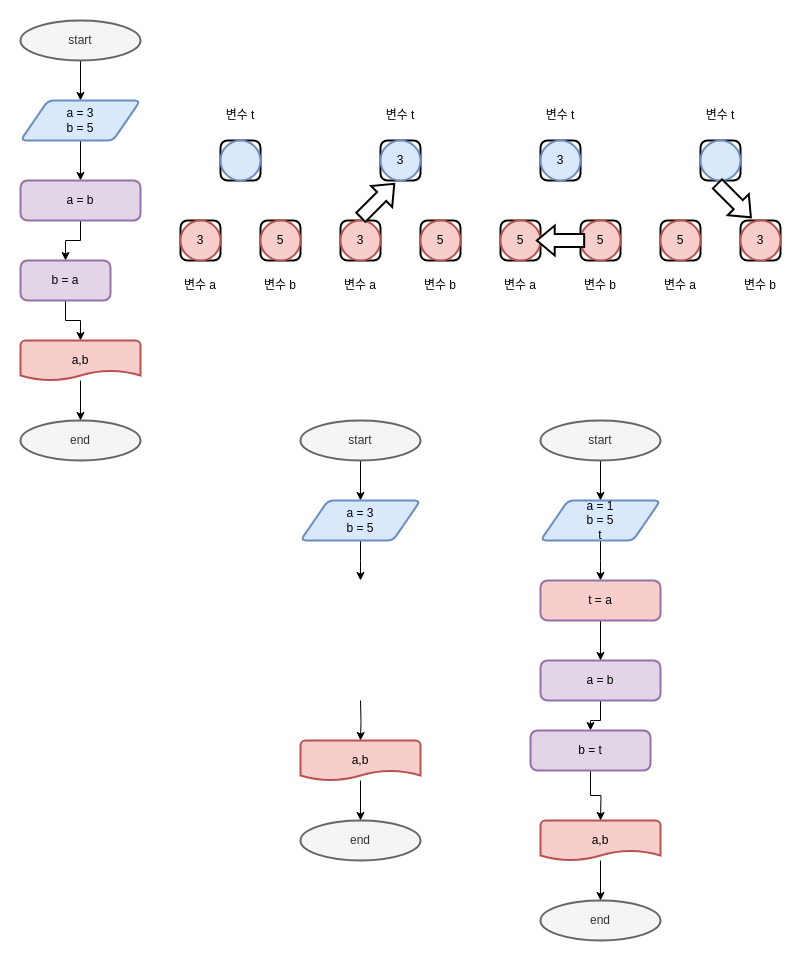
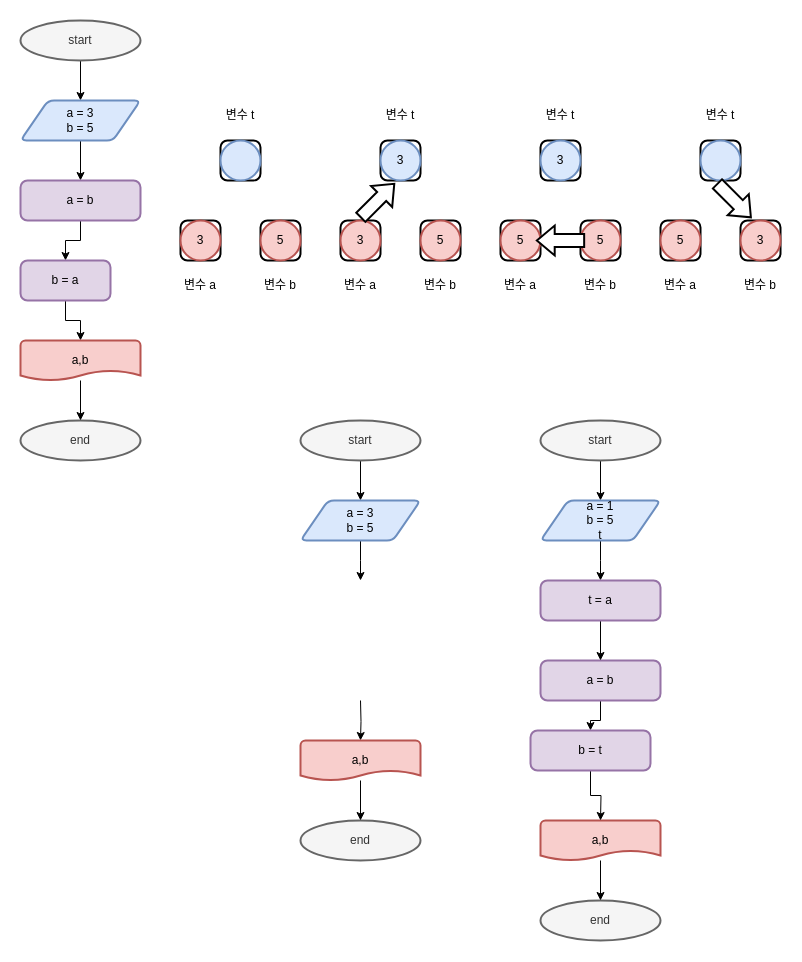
  <mxCell id="0" />
  <mxCell id="1" parent="0" />
  <mxCell id="2" value="" style="edgeStyle=orthogonalEdgeStyle;rounded=0;orthogonalLoop=1;jettySize=auto;html=1;" edge="1" parent="1" source="3" target="6"><mxGeometry relative="1" as="geometry" /></mxCell>
  <mxCell id="3" value="start" style="strokeWidth=2;html=1;shape=mxgraph.flowchart.start_2;whiteSpace=wrap;fillColor=#f5f5f5;fontColor=#333333;strokeColor=#666666;" vertex="1" parent="1"><mxGeometry x="20" y="20" width="120" height="40" as="geometry" /></mxCell>
  <mxCell id="4" value="end" style="strokeWidth=2;html=1;shape=mxgraph.flowchart.start_2;whiteSpace=wrap;fillColor=#f5f5f5;fontColor=#333333;strokeColor=#666666;" vertex="1" parent="1"><mxGeometry x="20" y="420" width="120" height="40" as="geometry" /></mxCell>
  <mxCell id="5" value="" style="edgeStyle=orthogonalEdgeStyle;rounded=0;orthogonalLoop=1;jettySize=auto;html=1;" edge="1" parent="1" source="6" target="8"><mxGeometry relative="1" as="geometry" /></mxCell>
  <mxCell id="6" value="a = 3&lt;br&gt;b = 5" style="shape=parallelogram;html=1;strokeWidth=2;perimeter=parallelogramPerimeter;whiteSpace=wrap;rounded=1;arcSize=12;size=0.23;fillColor=#dae8fc;strokeColor=#6c8ebf;" vertex="1" parent="1"><mxGeometry x="20" y="100" width="120" height="40" as="geometry" /></mxCell>
  <mxCell id="7" value="" style="edgeStyle=orthogonalEdgeStyle;rounded=0;orthogonalLoop=1;jettySize=auto;html=1;" edge="1" parent="1" source="8" target="10"><mxGeometry relative="1" as="geometry" /></mxCell>
  <mxCell id="8" value="a = b" style="rounded=1;whiteSpace=wrap;html=1;absoluteArcSize=1;arcSize=14;strokeWidth=2;fillColor=#e1d5e7;strokeColor=#9673a6;" vertex="1" parent="1"><mxGeometry x="20" y="180" width="120" height="40" as="geometry" /></mxCell>
  <mxCell id="9" value="" style="edgeStyle=orthogonalEdgeStyle;rounded=0;orthogonalLoop=1;jettySize=auto;html=1;" edge="1" parent="1" source="10" target="12"><mxGeometry relative="1" as="geometry" /></mxCell>
  <mxCell id="10" value="b = a" style="rounded=1;whiteSpace=wrap;html=1;absoluteArcSize=1;arcSize=14;strokeWidth=2;fillColor=#e1d5e7;strokeColor=#9673a6;" vertex="1" parent="1"><mxGeometry x="20" y="260" width="90" height="40" as="geometry" /></mxCell>
  <mxCell id="11" value="" style="edgeStyle=orthogonalEdgeStyle;rounded=0;orthogonalLoop=1;jettySize=auto;html=1;" edge="1" parent="1" source="12" target="4"><mxGeometry relative="1" as="geometry" /></mxCell>
  <mxCell id="12" value="a,b" style="strokeWidth=2;html=1;shape=mxgraph.flowchart.document2;whiteSpace=wrap;size=0.25;fillColor=#f8cecc;strokeColor=#b85450;" vertex="1" parent="1"><mxGeometry x="20" y="340" width="120" height="40" as="geometry" /></mxCell>
  <mxCell id="13" value="" style="edgeStyle=orthogonalEdgeStyle;rounded=0;orthogonalLoop=1;jettySize=auto;html=1;" edge="1" parent="1" source="14" target="17"><mxGeometry relative="1" as="geometry" /></mxCell>
  <mxCell id="14" value="start" style="strokeWidth=2;html=1;shape=mxgraph.flowchart.start_2;whiteSpace=wrap;fillColor=#f5f5f5;fontColor=#333333;strokeColor=#666666;" vertex="1" parent="1"><mxGeometry x="300" y="420" width="120" height="40" as="geometry" /></mxCell>
  <mxCell id="15" value="end" style="strokeWidth=2;html=1;shape=mxgraph.flowchart.start_2;whiteSpace=wrap;fillColor=#f5f5f5;fontColor=#333333;strokeColor=#666666;" vertex="1" parent="1"><mxGeometry x="300" y="820" width="120" height="40" as="geometry" /></mxCell>
  <mxCell id="16" value="" style="edgeStyle=orthogonalEdgeStyle;rounded=0;orthogonalLoop=1;jettySize=auto;html=1;" edge="1" parent="1" source="17"><mxGeometry relative="1" as="geometry"><mxPoint x="360" y="580" as="targetPoint" /></mxGeometry></mxCell>
  <mxCell id="17" value="a = 3&lt;br&gt;b = 5" style="shape=parallelogram;html=1;strokeWidth=2;perimeter=parallelogramPerimeter;whiteSpace=wrap;rounded=1;arcSize=12;size=0.23;fillColor=#dae8fc;strokeColor=#6c8ebf;" vertex="1" parent="1"><mxGeometry x="300" y="500" width="120" height="40" as="geometry" /></mxCell>
  <mxCell id="18" value="" style="edgeStyle=orthogonalEdgeStyle;rounded=0;orthogonalLoop=1;jettySize=auto;html=1;" edge="1" parent="1" target="20"><mxGeometry relative="1" as="geometry"><mxPoint x="360" y="700" as="sourcePoint" /></mxGeometry></mxCell>
  <mxCell id="19" value="" style="edgeStyle=orthogonalEdgeStyle;rounded=0;orthogonalLoop=1;jettySize=auto;html=1;" edge="1" parent="1" source="20" target="15"><mxGeometry relative="1" as="geometry" /></mxCell>
  <mxCell id="20" value="a,b" style="strokeWidth=2;html=1;shape=mxgraph.flowchart.document2;whiteSpace=wrap;size=0.25;fillColor=#f8cecc;strokeColor=#b85450;" vertex="1" parent="1"><mxGeometry x="300" y="740" width="120" height="40" as="geometry" /></mxCell>
  <mxCell id="21" value="" style="rounded=1;whiteSpace=wrap;html=1;absoluteArcSize=1;arcSize=14;strokeWidth=2;" vertex="1" parent="1"><mxGeometry x="180" y="220" width="40" height="40" as="geometry" /></mxCell>
  <mxCell id="22" value="변수 a" style="rounded=1;whiteSpace=wrap;html=1;absoluteArcSize=1;arcSize=14;strokeWidth=2;strokeColor=none;" vertex="1" parent="1"><mxGeometry x="180" y="270" width="40" height="30" as="geometry" /></mxCell>
  <mxCell id="23" value="3" style="strokeWidth=2;html=1;shape=mxgraph.flowchart.start_2;whiteSpace=wrap;fillColor=#f8cecc;strokeColor=#b85450;" vertex="1" parent="1"><mxGeometry x="180" y="220" width="40" height="40" as="geometry" /></mxCell>
  <mxCell id="24" value="" style="rounded=1;whiteSpace=wrap;html=1;absoluteArcSize=1;arcSize=14;strokeWidth=2;" vertex="1" parent="1"><mxGeometry x="260" y="220" width="40" height="40" as="geometry" /></mxCell>
  <mxCell id="25" value="변수 b" style="rounded=1;whiteSpace=wrap;html=1;absoluteArcSize=1;arcSize=14;strokeWidth=2;strokeColor=none;" vertex="1" parent="1"><mxGeometry x="260" y="270" width="40" height="30" as="geometry" /></mxCell>
  <mxCell id="26" value="5" style="strokeWidth=2;html=1;shape=mxgraph.flowchart.start_2;whiteSpace=wrap;fillColor=#f8cecc;strokeColor=#b85450;" vertex="1" parent="1"><mxGeometry x="260" y="220" width="40" height="40" as="geometry" /></mxCell>
  <mxCell id="27" value="" style="rounded=1;whiteSpace=wrap;html=1;absoluteArcSize=1;arcSize=14;strokeWidth=2;" vertex="1" parent="1"><mxGeometry x="220" y="140" width="40" height="40" as="geometry" /></mxCell>
  <mxCell id="28" value="" style="strokeWidth=2;html=1;shape=mxgraph.flowchart.start_2;whiteSpace=wrap;fillColor=#dae8fc;strokeColor=#6c8ebf;" vertex="1" parent="1"><mxGeometry x="220" y="140" width="40" height="40" as="geometry" /></mxCell>
  <mxCell id="29" value="변수 t" style="rounded=1;whiteSpace=wrap;html=1;absoluteArcSize=1;arcSize=14;strokeWidth=2;strokeColor=none;" vertex="1" parent="1"><mxGeometry x="220" y="100" width="40" height="30" as="geometry" /></mxCell>
  <mxCell id="30" value="" style="rounded=1;whiteSpace=wrap;html=1;absoluteArcSize=1;arcSize=14;strokeWidth=2;" vertex="1" parent="1"><mxGeometry x="340" y="220" width="40" height="40" as="geometry" /></mxCell>
  <mxCell id="31" value="변수 a" style="rounded=1;whiteSpace=wrap;html=1;absoluteArcSize=1;arcSize=14;strokeWidth=2;strokeColor=none;" vertex="1" parent="1"><mxGeometry x="340" y="270" width="40" height="30" as="geometry" /></mxCell>
  <mxCell id="32" value="3" style="strokeWidth=2;html=1;shape=mxgraph.flowchart.start_2;whiteSpace=wrap;fillColor=#f8cecc;strokeColor=#b85450;" vertex="1" parent="1"><mxGeometry x="340" y="220" width="40" height="40" as="geometry" /></mxCell>
  <mxCell id="33" value="" style="rounded=1;whiteSpace=wrap;html=1;absoluteArcSize=1;arcSize=14;strokeWidth=2;" vertex="1" parent="1"><mxGeometry x="420" y="220" width="40" height="40" as="geometry" /></mxCell>
  <mxCell id="34" value="변수 b" style="rounded=1;whiteSpace=wrap;html=1;absoluteArcSize=1;arcSize=14;strokeWidth=2;strokeColor=none;" vertex="1" parent="1"><mxGeometry x="420" y="270" width="40" height="30" as="geometry" /></mxCell>
  <mxCell id="35" value="5" style="strokeWidth=2;html=1;shape=mxgraph.flowchart.start_2;whiteSpace=wrap;fillColor=#f8cecc;strokeColor=#b85450;" vertex="1" parent="1"><mxGeometry x="420" y="220" width="40" height="40" as="geometry" /></mxCell>
  <mxCell id="36" value="" style="rounded=1;whiteSpace=wrap;html=1;absoluteArcSize=1;arcSize=14;strokeWidth=2;" vertex="1" parent="1"><mxGeometry x="380" y="140" width="40" height="40" as="geometry" /></mxCell>
  <mxCell id="37" value="3" style="strokeWidth=2;html=1;shape=mxgraph.flowchart.start_2;whiteSpace=wrap;fillColor=#dae8fc;strokeColor=#6c8ebf;" vertex="1" parent="1"><mxGeometry x="380" y="140" width="40" height="40" as="geometry" /></mxCell>
  <mxCell id="38" value="변수 t" style="rounded=1;whiteSpace=wrap;html=1;absoluteArcSize=1;arcSize=14;strokeWidth=2;strokeColor=none;" vertex="1" parent="1"><mxGeometry x="380" y="100" width="40" height="30" as="geometry" /></mxCell>
  <mxCell id="39" value="" style="verticalLabelPosition=bottom;verticalAlign=top;html=1;strokeWidth=2;shape=mxgraph.arrows2.arrow;dy=0.57;dx=17.86;notch=0;rotation=-45;" vertex="1" parent="1"><mxGeometry x="353.39" y="185.17" width="47.32" height="29.82" as="geometry" /></mxCell>
  <mxCell id="40" value="" style="rounded=1;whiteSpace=wrap;html=1;absoluteArcSize=1;arcSize=14;strokeWidth=2;" vertex="1" parent="1"><mxGeometry x="500" y="220" width="40" height="40" as="geometry" /></mxCell>
  <mxCell id="41" value="변수 a" style="rounded=1;whiteSpace=wrap;html=1;absoluteArcSize=1;arcSize=14;strokeWidth=2;strokeColor=none;" vertex="1" parent="1"><mxGeometry x="500" y="270" width="40" height="30" as="geometry" /></mxCell>
  <mxCell id="42" value="5" style="strokeWidth=2;html=1;shape=mxgraph.flowchart.start_2;whiteSpace=wrap;fillColor=#f8cecc;strokeColor=#b85450;" vertex="1" parent="1"><mxGeometry x="500" y="220" width="40" height="40" as="geometry" /></mxCell>
  <mxCell id="43" value="" style="rounded=1;whiteSpace=wrap;html=1;absoluteArcSize=1;arcSize=14;strokeWidth=2;" vertex="1" parent="1"><mxGeometry x="580" y="220" width="40" height="40" as="geometry" /></mxCell>
  <mxCell id="44" value="변수 b" style="rounded=1;whiteSpace=wrap;html=1;absoluteArcSize=1;arcSize=14;strokeWidth=2;strokeColor=none;" vertex="1" parent="1"><mxGeometry x="580" y="270" width="40" height="30" as="geometry" /></mxCell>
  <mxCell id="45" value="5" style="strokeWidth=2;html=1;shape=mxgraph.flowchart.start_2;whiteSpace=wrap;fillColor=#f8cecc;strokeColor=#b85450;" vertex="1" parent="1"><mxGeometry x="580" y="220" width="40" height="40" as="geometry" /></mxCell>
  <mxCell id="46" value="" style="rounded=1;whiteSpace=wrap;html=1;absoluteArcSize=1;arcSize=14;strokeWidth=2;" vertex="1" parent="1"><mxGeometry x="540" y="140" width="40" height="40" as="geometry" /></mxCell>
  <mxCell id="47" value="3" style="strokeWidth=2;html=1;shape=mxgraph.flowchart.start_2;whiteSpace=wrap;fillColor=#dae8fc;strokeColor=#6c8ebf;" vertex="1" parent="1"><mxGeometry x="540" y="140" width="40" height="40" as="geometry" /></mxCell>
  <mxCell id="48" value="변수 t" style="rounded=1;whiteSpace=wrap;html=1;absoluteArcSize=1;arcSize=14;strokeWidth=2;strokeColor=none;" vertex="1" parent="1"><mxGeometry x="540" y="100" width="40" height="30" as="geometry" /></mxCell>
  <mxCell id="49" value="" style="verticalLabelPosition=bottom;verticalAlign=top;html=1;strokeWidth=2;shape=mxgraph.arrows2.arrow;dy=0.57;dx=17.86;notch=0;rotation=-180;" vertex="1" parent="1"><mxGeometry x="536.34" y="225.09" width="47.32" height="29.82" as="geometry" /></mxCell>
  <mxCell id="50" value="" style="rounded=1;whiteSpace=wrap;html=1;absoluteArcSize=1;arcSize=14;strokeWidth=2;" vertex="1" parent="1"><mxGeometry x="660" y="220" width="40" height="40" as="geometry" /></mxCell>
  <mxCell id="51" value="변수 a" style="rounded=1;whiteSpace=wrap;html=1;absoluteArcSize=1;arcSize=14;strokeWidth=2;strokeColor=none;" vertex="1" parent="1"><mxGeometry x="660" y="270" width="40" height="30" as="geometry" /></mxCell>
  <mxCell id="52" value="5" style="strokeWidth=2;html=1;shape=mxgraph.flowchart.start_2;whiteSpace=wrap;fillColor=#f8cecc;strokeColor=#b85450;" vertex="1" parent="1"><mxGeometry x="660" y="220" width="40" height="40" as="geometry" /></mxCell>
  <mxCell id="53" value="" style="rounded=1;whiteSpace=wrap;html=1;absoluteArcSize=1;arcSize=14;strokeWidth=2;" vertex="1" parent="1"><mxGeometry x="740" y="220" width="40" height="40" as="geometry" /></mxCell>
  <mxCell id="54" value="변수 b" style="rounded=1;whiteSpace=wrap;html=1;absoluteArcSize=1;arcSize=14;strokeWidth=2;strokeColor=none;" vertex="1" parent="1"><mxGeometry x="740" y="270" width="40" height="30" as="geometry" /></mxCell>
  <mxCell id="55" value="3" style="strokeWidth=2;html=1;shape=mxgraph.flowchart.start_2;whiteSpace=wrap;fillColor=#f8cecc;strokeColor=#b85450;" vertex="1" parent="1"><mxGeometry x="740" y="220" width="40" height="40" as="geometry" /></mxCell>
  <mxCell id="56" value="" style="rounded=1;whiteSpace=wrap;html=1;absoluteArcSize=1;arcSize=14;strokeWidth=2;" vertex="1" parent="1"><mxGeometry x="700" y="140" width="40" height="40" as="geometry" /></mxCell>
  <mxCell id="57" value="" style="strokeWidth=2;html=1;shape=mxgraph.flowchart.start_2;whiteSpace=wrap;fillColor=#dae8fc;strokeColor=#6c8ebf;" vertex="1" parent="1"><mxGeometry x="700" y="140" width="40" height="40" as="geometry" /></mxCell>
  <mxCell id="58" value="변수 t" style="rounded=1;whiteSpace=wrap;html=1;absoluteArcSize=1;arcSize=14;strokeWidth=2;strokeColor=none;" vertex="1" parent="1"><mxGeometry x="700" y="100" width="40" height="30" as="geometry" /></mxCell>
  <mxCell id="59" value="" style="verticalLabelPosition=bottom;verticalAlign=top;html=1;strokeWidth=2;shape=mxgraph.arrows2.arrow;dy=0.57;dx=17.86;notch=0;rotation=45;" vertex="1" parent="1"><mxGeometry x="710" y="185.17" width="47.32" height="29.82" as="geometry" /></mxCell>
  <mxCell id="60" value="" style="edgeStyle=orthogonalEdgeStyle;rounded=0;orthogonalLoop=1;jettySize=auto;html=1;" edge="1" parent="1" source="61" target="64"><mxGeometry relative="1" as="geometry" /></mxCell>
  <mxCell id="61" value="start" style="strokeWidth=2;html=1;shape=mxgraph.flowchart.start_2;whiteSpace=wrap;fillColor=#f5f5f5;fontColor=#333333;strokeColor=#666666;" vertex="1" parent="1"><mxGeometry x="540" y="420" width="120" height="40" as="geometry" /></mxCell>
  <mxCell id="62" value="end" style="strokeWidth=2;html=1;shape=mxgraph.flowchart.start_2;whiteSpace=wrap;fillColor=#f5f5f5;fontColor=#333333;strokeColor=#666666;" vertex="1" parent="1"><mxGeometry x="540" y="900" width="120" height="40" as="geometry" /></mxCell>
  <mxCell id="63" value="" style="edgeStyle=orthogonalEdgeStyle;rounded=0;orthogonalLoop=1;jettySize=auto;html=1;" edge="1" parent="1" source="64"><mxGeometry relative="1" as="geometry"><mxPoint x="600" y="580" as="targetPoint" /></mxGeometry></mxCell>
  <mxCell id="64" value="a = 1&lt;br&gt;b = 5&lt;br&gt;t" style="shape=parallelogram;html=1;strokeWidth=2;perimeter=parallelogramPerimeter;whiteSpace=wrap;rounded=1;arcSize=12;size=0.23;fillColor=#dae8fc;strokeColor=#6c8ebf;" vertex="1" parent="1"><mxGeometry x="540" y="500" width="120" height="40" as="geometry" /></mxCell>
  <mxCell id="65" value="" style="edgeStyle=orthogonalEdgeStyle;rounded=0;orthogonalLoop=1;jettySize=auto;html=1;" edge="1" parent="1" source="66" target="62"><mxGeometry relative="1" as="geometry" /></mxCell>
  <mxCell id="66" value="a,b" style="strokeWidth=2;html=1;shape=mxgraph.flowchart.document2;whiteSpace=wrap;size=0.25;fillColor=#f8cecc;strokeColor=#b85450;" vertex="1" parent="1"><mxGeometry x="540" y="820" width="120" height="40" as="geometry" /></mxCell>
  <mxCell id="67" value="" style="edgeStyle=orthogonalEdgeStyle;rounded=0;orthogonalLoop=1;jettySize=auto;html=1;" edge="1" parent="1" source="68" target="70"><mxGeometry relative="1" as="geometry" /></mxCell>
  <mxCell id="68" value="a = b" style="rounded=1;whiteSpace=wrap;html=1;absoluteArcSize=1;arcSize=14;strokeWidth=2;fillColor=#e1d5e7;strokeColor=#9673a6;" vertex="1" parent="1"><mxGeometry x="540" y="660" width="120" height="40" as="geometry" /></mxCell>
  <mxCell id="69" value="" style="edgeStyle=orthogonalEdgeStyle;rounded=0;orthogonalLoop=1;jettySize=auto;html=1;" edge="1" parent="1" source="70"><mxGeometry relative="1" as="geometry"><mxPoint x="600" y="820" as="targetPoint" /></mxGeometry></mxCell>
  <mxCell id="70" value="b = t" style="rounded=1;whiteSpace=wrap;html=1;absoluteArcSize=1;arcSize=14;strokeWidth=2;fillColor=#e1d5e7;strokeColor=#9673a6;" vertex="1" parent="1"><mxGeometry x="530" y="730" width="120" height="40" as="geometry" /></mxCell>
  <mxCell id="71" value="" style="edgeStyle=orthogonalEdgeStyle;rounded=0;orthogonalLoop=1;jettySize=auto;html=1;" edge="1" parent="1" source="72" target="68"><mxGeometry relative="1" as="geometry" /></mxCell>
- <mxCell id="72" value="t = a" style="rounded=1;whiteSpace=wrap;html=1;absoluteArcSize=1;arcSize=14;strokeWidth=2;fillColor=#f8cecc;strokeColor=#9673a6;" vertex="1" parent="1"><mxGeometry x="540" y="580" width="120" height="40" as="geometry" /></mxCell>
+ <mxCell id="72" value="t = a" style="rounded=1;whiteSpace=wrap;html=1;absoluteArcSize=1;arcSize=14;strokeWidth=2;fillColor=#e1d5e7;strokeColor=#9673a6;" vertex="1" parent="1"><mxGeometry x="540" y="580" width="120" height="40" as="geometry" /></mxCell>
